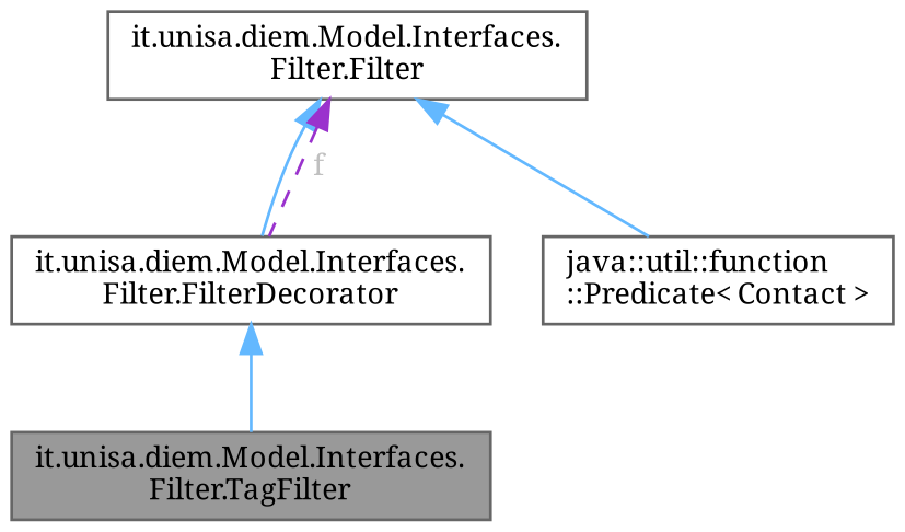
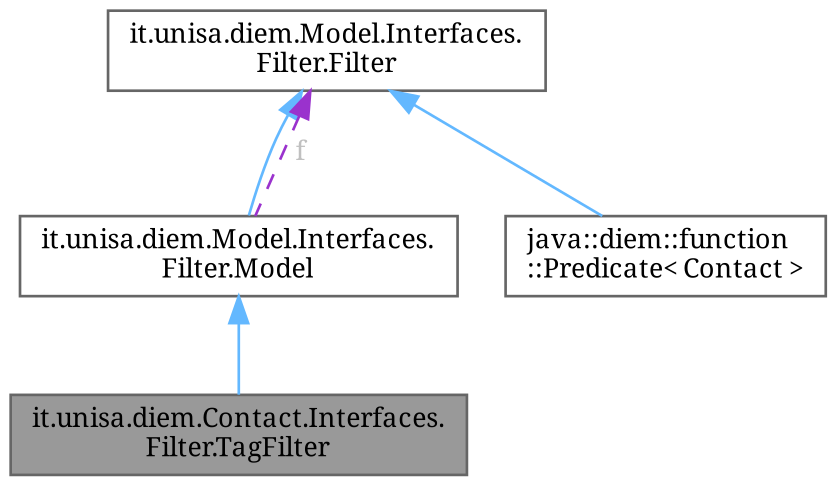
  digraph {
    fontname="Noto Serif"
    node [color=gray40 fillcolor=white fontname="Noto Serif" fontsize=10 shape=box style=filled]
    edge [color=steelblue1 dir=back fontname="Noto Serif" fontsize=10 labelfontname=Helvetica labelfontsize=10 style=solid]
-   n1 [fillcolor=grey60 fontcolor=black height=0.2 label="it.unisa.diem.Model.Interfaces.\lFilter.TagFilter" width=0.4]
-   n2 [height=0.2 label="it.unisa.diem.Model.Interfaces.\lFilter.FilterDecorator" width=0.4]
+   n1 [fillcolor=grey60 fontcolor=black height=0.2 label="it.unisa.diem.Contact.Interfaces.\lFilter.TagFilter" width=0.4]
+   n2 [height=0.2 label="it.unisa.diem.Model.Interfaces.\lFilter.Model" width=0.4]
    n3 [height=0.2 label="it.unisa.diem.Model.Interfaces.\lFilter.Filter" width=0.4]
-   n4 [height=0.2 label="java::util::function\l::Predicate\< Contact \>" width=0.4]
+   n4 [height=0.2 label="java::diem::function\l::Predicate\< Contact \>" width=0.4]
    n2 -> n1
    n3 -> n2
    n3 -> n2 [color=darkorchid3 fontcolor=grey label=" f" style=dashed]
    n3 -> n4
  }
